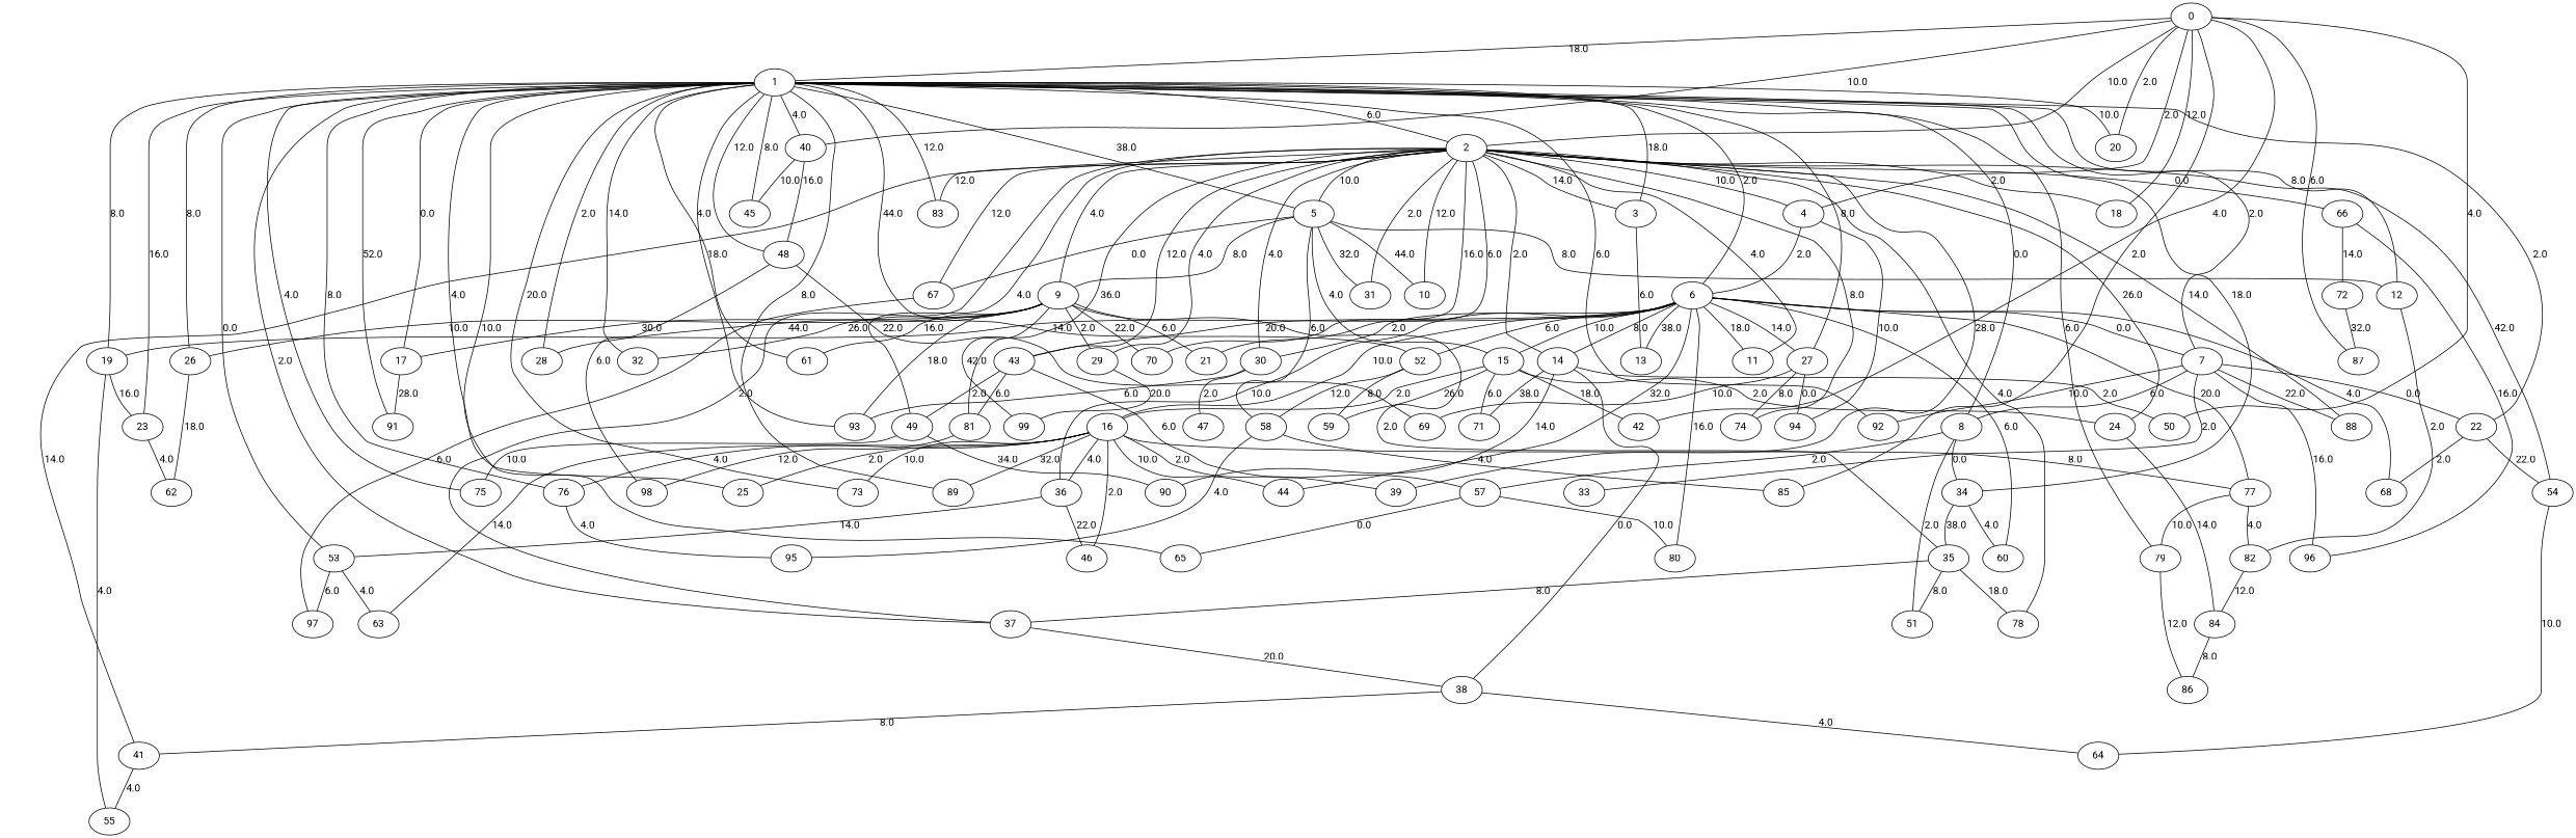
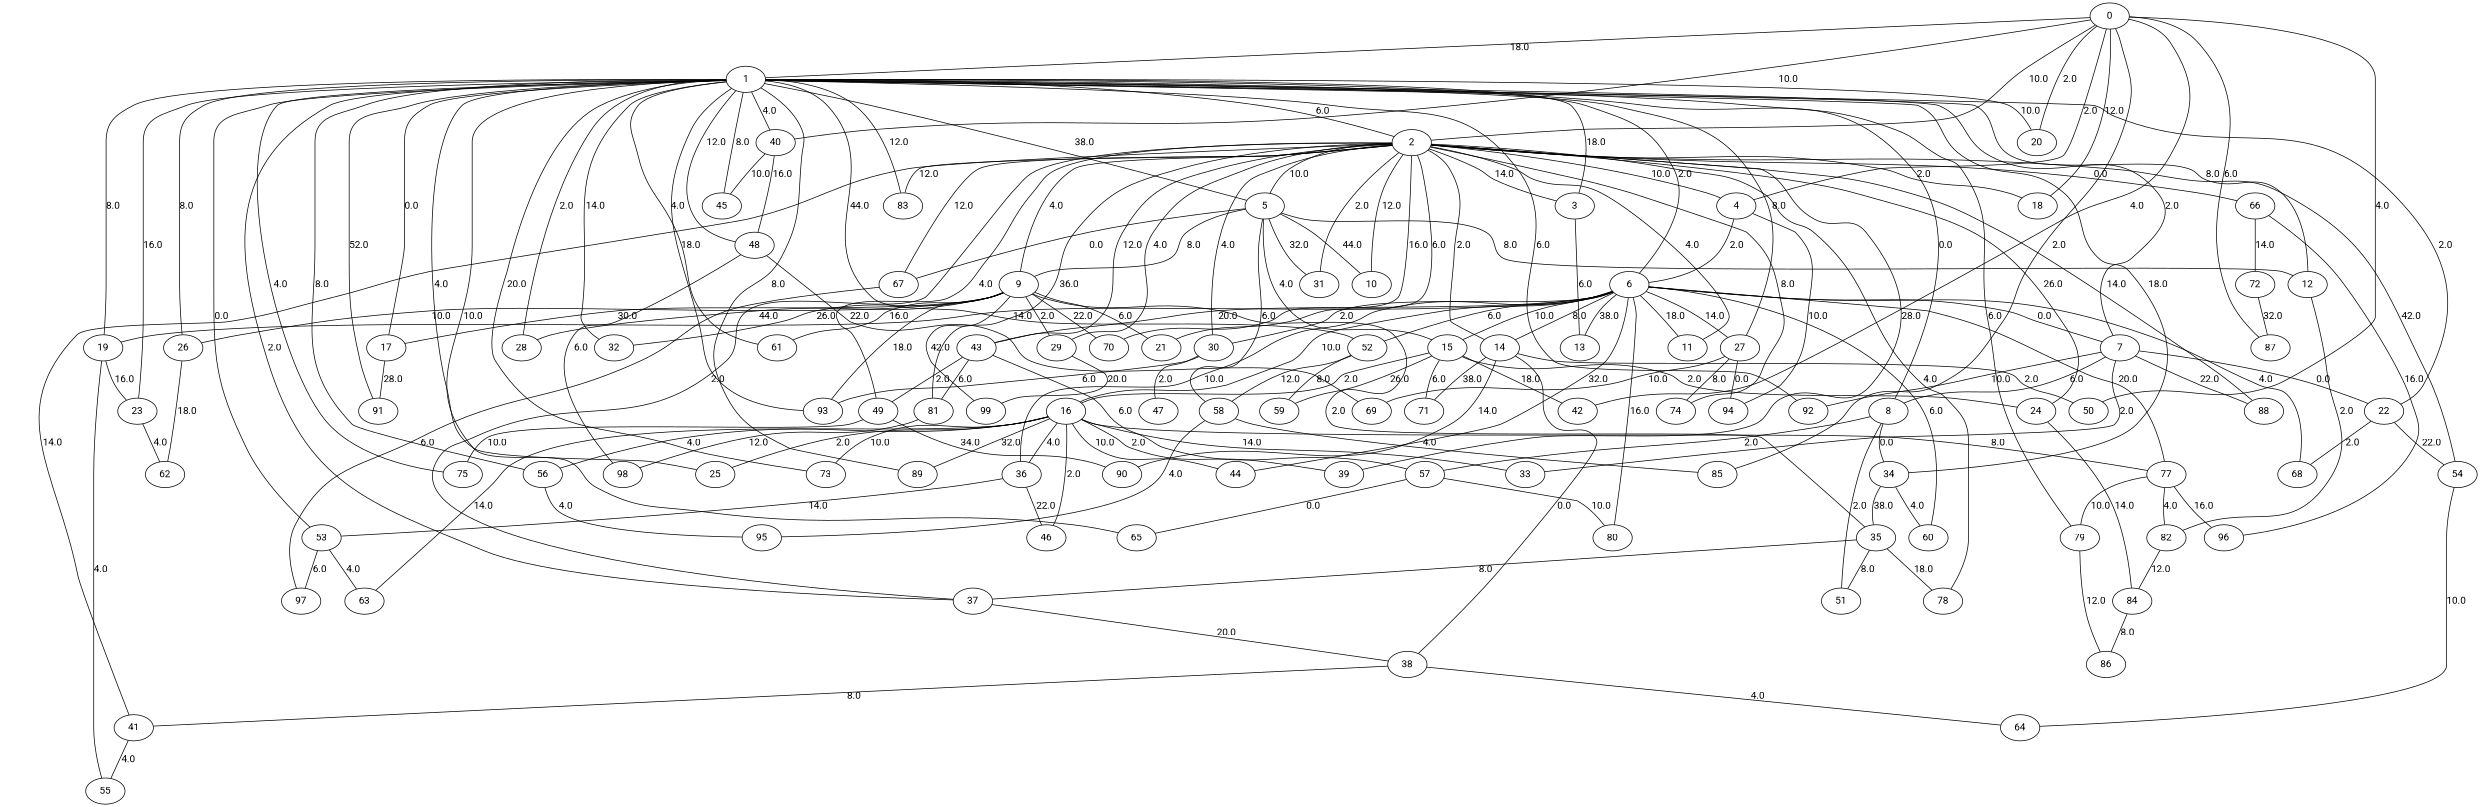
  graph {
    fontname=Roboto
    node [fontname=Roboto]
    edge [fontname=Roboto]
    0
    1
    2
    4
    18
    20
    40
    42
    50
    85
    87
    3
    5
    6
    7
    8
    12
    17
    19
    22
    23
    25
    26
    27
    28
    32
    34
    37
    45
    48
    52
    53
-   56 [label=76]
+   56
    61
    65
    73
    75
    79
    83
    89
    91
    92
    93
    9
    10
    11
    14
    21
    24
    29
    30
    31
    39
    41
    43
    49
    54
    66
    67
    70
    74
    78
    81
    88
    94
    13
    15
    58
    16
    36
    44
    60
    68
    77
    80
    33
    96
    51
    57
    82
    55
    62
    69
    35
    38
    98
    59
    63
    97
    95
    86
    99
    71
    90
    84
    47
    64
    72
    46
    0 -- 1 [label=18.0]
    0 -- 2 [label=10.0]
    0 -- 4 [label=2.0]
    0 -- 18 [label=12.0]
    0 -- 20 [label=2.0]
    0 -- 40 [label=10.0]
    0 -- 42 [label=4.0]
    0 -- 50 [label=4.0]
    0 -- 85 [label=2.0]
    0 -- 87 [label=6.0]
    1 -- 2 [label=6.0]
    1 -- 20 [label=10.0]
    1 -- 40 [label=4.0]
    1 -- 3 [label=18.0]
    1 -- 5 [label=38.0]
    1 -- 6 [label=2.0]
    1 -- 7 [label=2.0]
    1 -- 8 [label=0.0]
    1 -- 12 [label=8.0]
    1 -- 17 [label=0.0]
    1 -- 19 [label=8.0]
    1 -- 22 [label=2.0]
    1 -- 23 [label=16.0]
    1 -- 25 [label=4.0]
    1 -- 26 [label=8.0]
    1 -- 27 [label=8.0]
    1 -- 28 [label=2.0]
    1 -- 32 [label=14.0]
    1 -- 34 [label=18.0]
    1 -- 37 [label=2.0]
    1 -- 45 [label=8.0]
    1 -- 48 [label=12.0]
    1 -- 52 [label=44.0]
    1 -- 53 [label=0.0]
    1 -- 56 [label=8.0]
    1 -- 61 [label=4.0]
    1 -- 65 [label=10.0]
    1 -- 73 [label=20.0]
    1 -- 75 [label=4.0]
    1 -- 79 [label=6.0]
    1 -- 83 [label=12.0]
    1 -- 89 [label=8.0]
    1 -- 91 [label=52.0]
    1 -- 92 [label=6.0]
    1 -- 93 [label=18.0]
    2 -- 4 [label=10.0]
    2 -- 18 [label=2.0]
    2 -- 3 [label=14.0]
    2 -- 5 [label=10.0]
    2 -- 37 [label=2.0]
    2 -- 83 [label=12.0]
    2 -- 9 [label=4.0]
    2 -- 10 [label=12.0]
    2 -- 11 [label=4.0]
    2 -- 14 [label=2.0]
    2 -- 21 [label=6.0]
    2 -- 24 [label=26.0]
    2 -- 29 [label=4.0]
    2 -- 30 [label=4.0]
    2 -- 31 [label=2.0]
    2 -- 39 [label=28.0]
    2 -- 41 [label=14.0]
    2 -- 43 [label=12.0]
    2 -- 49 [label=4.0]
    2 -- 54 [label=42.0]
    2 -- 66 [label=0.0]
    2 -- 67 [label=12.0]
    2 -- 70 [label=16.0]
    2 -- 74 [label=8.0]
    2 -- 78 [label=4.0]
    2 -- 81 [label=36.0]
    2 -- 88 [label=14.0]
    4 -- 6 [label=2.0]
    4 -- 94 [label=10.0]
    40 -- 45 [label=10.0]
    40 -- 48 [label=16.0]
    3 -- 13 [label=6.0]
    5 -- 12 [label=8.0]
    5 -- 9 [label=8.0]
    5 -- 10 [label=44.0]
    5 -- 31 [label=32.0]
    5 -- 67 [label=0.0]
    5 -- 15 [label=4.0]
    5 -- 58 [label=6.0]
    6 -- 7 [label=0.0]
    6 -- 19 [label=14.0]
    6 -- 27 [label=14.0]
    6 -- 52 [label=6.0]
    6 -- 11 [label=18.0]
    6 -- 14 [label=8.0]
    6 -- 30 [label=2.0]
    6 -- 43 [label=20.0]
    6 -- 13 [label=38.0]
    6 -- 15 [label=10.0]
    6 -- 16 [label=10.0]
    6 -- 36 [label=10.0]
    6 -- 44 [label=32.0]
    6 -- 60 [label=6.0]
    6 -- 68 [label=4.0]
    6 -- 77 [label=20.0]
    6 -- 80 [label=16.0]
    7 -- 8 [label=6.0]
    7 -- 22 [label=0.0]
    7 -- 92 [label=10.0]
    7 -- 88 [label=22.0]
    7 -- 33 [label=2.0]
-   7 -- 96 [label=16.0]
+   77 -- 96 [label=16.0]
    8 -- 34 [label=0.0]
    8 -- 51 [label=2.0]
    8 -- 57 [label=2.0]
    12 -- 82 [label=2.0]
    17 -- 91 [label=28.0]
    19 -- 23 [label=16.0]
    19 -- 55 [label=4.0]
    22 -- 54 [label=22.0]
    22 -- 68 [label=2.0]
    23 -- 62 [label=4.0]
    26 -- 62 [label=18.0]
    27 -- 74 [label=8.0]
    27 -- 94 [label=0.0]
    27 -- 69 [label=10.0]
    34 -- 60 [label=4.0]
    34 -- 35 [label=38.0]
    37 -- 38 [label=20.0]
    48 -- 69 [label=22.0]
    48 -- 98 [label=6.0]
    52 -- 58 [label=12.0]
    52 -- 59 [label=8.0]
    53 -- 63 [label=4.0]
    53 -- 97 [label=6.0]
    56 -- 95 [label=4.0]
    79 -- 86 [label=12.0]
    9 -- 17 [label=30.0]
    9 -- 26 [label=10.0]
    9 -- 28 [label=44.0]
    9 -- 32 [label=26.0]
    9 -- 61 [label=16.0]
    9 -- 93 [label=18.0]
    9 -- 21 [label=6.0]
    9 -- 29 [label=2.0]
    9 -- 70 [label=22.0]
    9 -- 35 [label=2.0]
    9 -- 99 [label=42.0]
    14 -- 50 [label=2.0]
    14 -- 38 [label=0.0]
    14 -- 71 [label=38.0]
    14 -- 90 [label=14.0]
    24 -- 84 [label=14.0]
    29 -- 99 [label=20.0]
    30 -- 93 [label=6.0]
    30 -- 47 [label=2.0]
    41 -- 55 [label=4.0]
    43 -- 49 [label=2.0]
    43 -- 81 [label=6.0]
    43 -- 57 [label=6.0]
    49 -- 75 [label=10.0]
    49 -- 90 [label=34.0]
    54 -- 64 [label=10.0]
    66 -- 96 [label=16.0]
    66 -- 72 [label=14.0]
    67 -- 97 [label=6.0]
    81 -- 98 [label=12.0]
    15 -- 42 [label=18.0]
    15 -- 24 [label=2.0]
    15 -- 16 [label=2.0]
    15 -- 59 [label=26.0]
    15 -- 71 [label=6.0]
    58 -- 85 [label=4.0]
    58 -- 95 [label=4.0]
    16 -- 25 [label=2.0]
    16 -- 56 [label=4.0]
    16 -- 73 [label=10.0]
    16 -- 89 [label=32.0]
    16 -- 39 [label=2.0]
    16 -- 36 [label=4.0]
    16 -- 44 [label=10.0]
    16 -- 77 [label=8.0]
+   16 -- 33 [label=14.0]
    16 -- 63 [label=14.0]
    16 -- 46 [label=2.0]
    36 -- 53 [label=14.0]
    36 -- 46 [label=22.0]
    77 -- 79 [label=10.0]
    77 -- 82 [label=4.0]
    57 -- 65 [label=0.0]
    57 -- 80 [label=10.0]
    82 -- 84 [label=12.0]
    35 -- 37 [label=8.0]
    35 -- 78 [label=18.0]
    35 -- 51 [label=8.0]
    38 -- 41 [label=8.0]
    38 -- 64 [label=4.0]
    84 -- 86 [label=8.0]
    72 -- 87 [label=32.0]
  }
